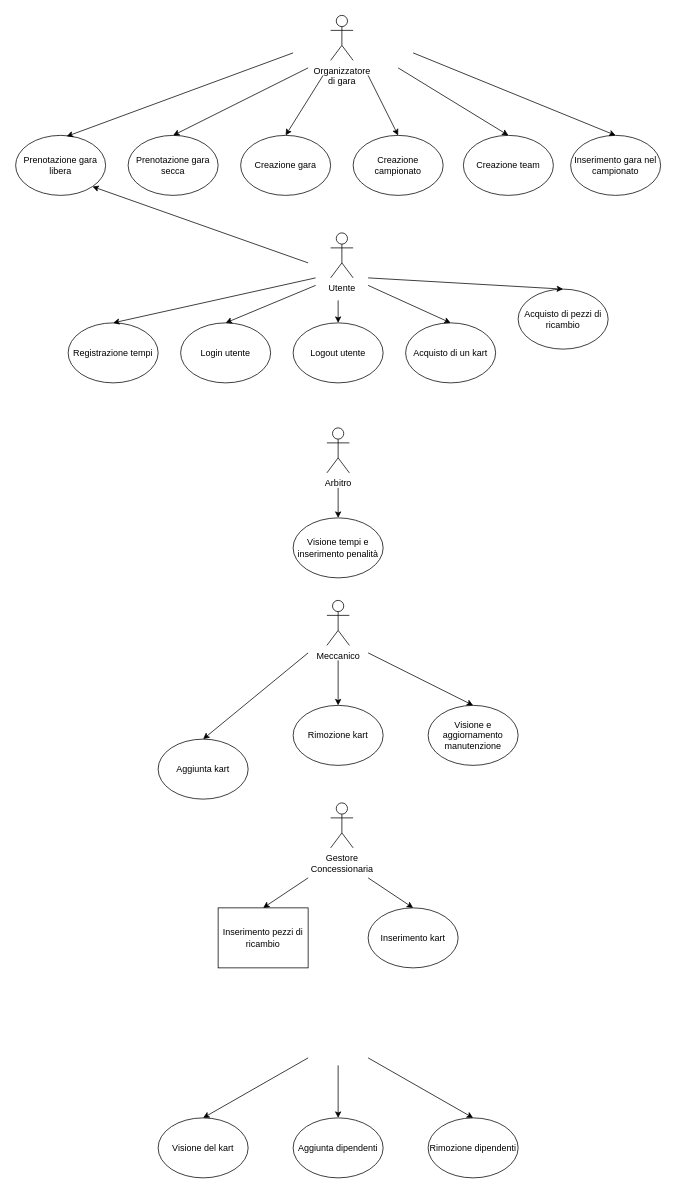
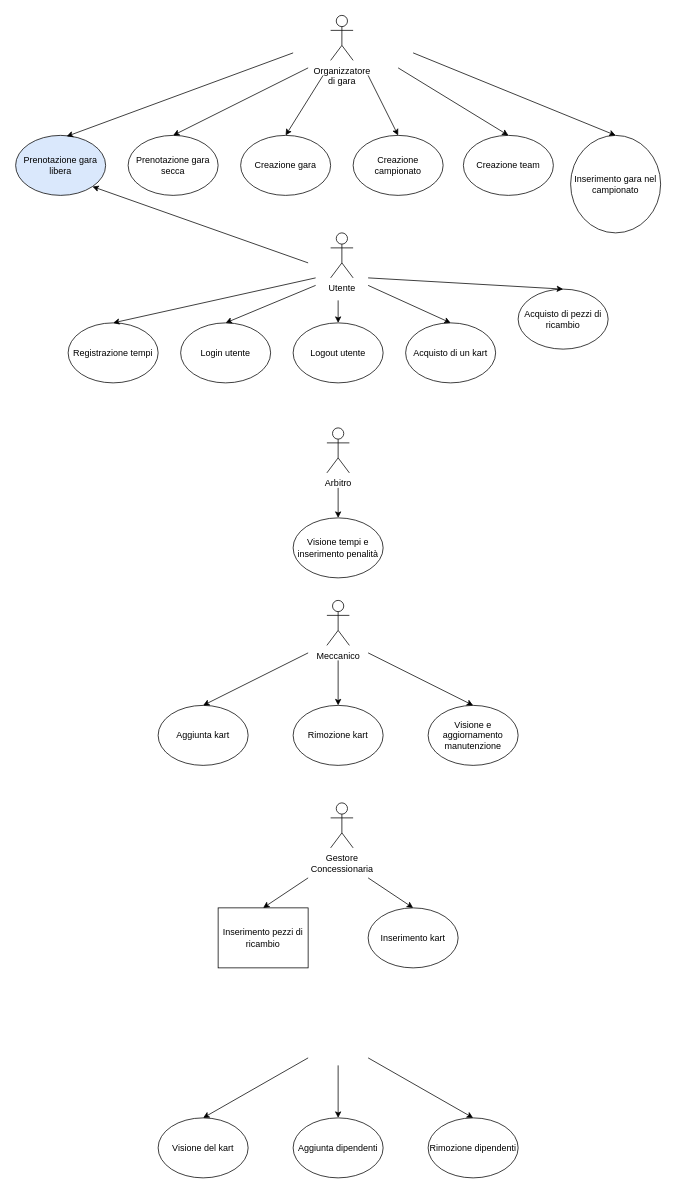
  <mxCell id="0" />
  <mxCell id="1" parent="0" />
  <mxCell id="2" value="Meccanico" style="shape=umlActor;verticalLabelPosition=bottom;verticalAlign=top;html=1;outlineConnect=0;" vertex="1" parent="1"><mxGeometry x="435" y="800" width="30" height="60" as="geometry" /></mxCell>
  <mxCell id="3" value="Arbitro" style="shape=umlActor;verticalLabelPosition=bottom;verticalAlign=top;html=1;outlineConnect=0;" vertex="1" parent="1"><mxGeometry x="435" y="570" width="30" height="60" as="geometry" /></mxCell>
  <mxCell id="4" value="Prenotazione gara secca" style="ellipse;whiteSpace=wrap;html=1;" vertex="1" parent="1"><mxGeometry x="170" y="180" width="120" height="80" as="geometry" /></mxCell>
- <mxCell id="5" value="Prenotazione gara libera" style="ellipse;whiteSpace=wrap;html=1;" vertex="1" parent="1"><mxGeometry x="20" y="180" width="120" height="80" as="geometry" /></mxCell>
+ <mxCell id="5" value="Prenotazione gara libera" style="ellipse;whiteSpace=wrap;html=1;fillColor=#dae8fc;" vertex="1" parent="1"><mxGeometry x="20" y="180" width="120" height="80" as="geometry" /></mxCell>
  <mxCell id="6" value="Creazione gara" style="ellipse;whiteSpace=wrap;html=1;" vertex="1" parent="1"><mxGeometry x="320" y="180" width="120" height="80" as="geometry" /></mxCell>
  <mxCell id="7" value="Creazione campionato" style="ellipse;whiteSpace=wrap;html=1;" vertex="1" parent="1"><mxGeometry x="470" y="180" width="120" height="80" as="geometry" /></mxCell>
  <mxCell id="8" value="Creazione team" style="ellipse;whiteSpace=wrap;html=1;" vertex="1" parent="1"><mxGeometry x="617" y="180" width="120" height="80" as="geometry" /></mxCell>
- <mxCell id="9" value="Inserimento gara nel campionato" style="ellipse;whiteSpace=wrap;html=1;" vertex="1" parent="1"><mxGeometry x="760" y="180" width="120" height="80" as="geometry" /></mxCell>
+ <mxCell id="9" value="Inserimento gara nel campionato" style="ellipse;whiteSpace=wrap;html=1;" vertex="1" parent="1"><mxGeometry x="760" y="180" width="120" height="130" as="geometry" /></mxCell>
  <mxCell id="10" value="Organizzatore&lt;br&gt;di gara" style="shape=umlActor;verticalLabelPosition=bottom;verticalAlign=top;html=1;outlineConnect=0;" vertex="1" parent="1"><mxGeometry x="440" y="20" width="30" height="60" as="geometry" /></mxCell>
  <mxCell id="11" value="Gestore&lt;br&gt;Concessionaria" style="shape=umlActor;verticalLabelPosition=bottom;verticalAlign=top;html=1;outlineConnect=0;" vertex="1" parent="1"><mxGeometry x="440" y="1070" width="30" height="60" as="geometry" /></mxCell>
  <mxCell id="12" value="Utente" style="shape=umlActor;verticalLabelPosition=bottom;verticalAlign=top;html=1;outlineConnect=0;" vertex="1" parent="1"><mxGeometry x="440" y="310" width="30" height="60" as="geometry" /></mxCell>
  <mxCell id="13" value="Visione tempi e inserimento penalità" style="ellipse;whiteSpace=wrap;html=1;" vertex="1" parent="1"><mxGeometry x="390" y="690" width="120" height="80" as="geometry" /></mxCell>
- <mxCell id="14" value="Aggiunta kart" style="ellipse;whiteSpace=wrap;html=1;" vertex="1" parent="1"><mxGeometry x="210" y="985" width="120" height="80" as="geometry" /></mxCell>
+ <mxCell id="14" value="Aggiunta kart" style="ellipse;whiteSpace=wrap;html=1;" vertex="1" parent="1"><mxGeometry x="210" y="940" width="120" height="80" as="geometry" /></mxCell>
  <mxCell id="15" value="Rimozione kart" style="ellipse;whiteSpace=wrap;html=1;" vertex="1" parent="1"><mxGeometry x="390" y="940" width="120" height="80" as="geometry" /></mxCell>
  <mxCell id="16" value="Visione e aggiornamento manutenzione" style="ellipse;whiteSpace=wrap;html=1;" vertex="1" parent="1"><mxGeometry x="570" y="940" width="120" height="80" as="geometry" /></mxCell>
  <mxCell id="17" value="Registrazione tempi" style="ellipse;whiteSpace=wrap;html=1;" vertex="1" parent="1"><mxGeometry x="90" y="430" width="120" height="80" as="geometry" /></mxCell>
  <mxCell id="18" value="Login utente" style="ellipse;whiteSpace=wrap;html=1;" vertex="1" parent="1"><mxGeometry x="240" y="430" width="120" height="80" as="geometry" /></mxCell>
  <mxCell id="19" value="Logout&lt;span style=&quot;background-color: transparent; color: light-dark(rgb(0, 0, 0), rgb(255, 255, 255));&quot;&gt;&amp;nbsp;utente&lt;/span&gt;" style="ellipse;whiteSpace=wrap;html=1;" vertex="1" parent="1"><mxGeometry x="390" y="430" width="120" height="80" as="geometry" /></mxCell>
  <mxCell id="20" value="Acquisto di un kart" style="ellipse;whiteSpace=wrap;html=1;" vertex="1" parent="1"><mxGeometry x="540" y="430" width="120" height="80" as="geometry" /></mxCell>
  <mxCell id="21" value="Acquisto di pezzi di ricambio" style="ellipse;whiteSpace=wrap;html=1;" vertex="1" parent="1"><mxGeometry x="690" y="385" width="120" height="80" as="geometry" /></mxCell>
  <mxCell id="22" value="Visione del kart" style="ellipse;whiteSpace=wrap;html=1;" vertex="1" parent="1"><mxGeometry x="210" y="1490" width="120" height="80" as="geometry" /></mxCell>
  <mxCell id="23" value="Aggiunta dipendenti" style="ellipse;whiteSpace=wrap;html=1;" vertex="1" parent="1"><mxGeometry x="390" y="1490" width="120" height="80" as="geometry" /></mxCell>
  <mxCell id="24" value="Rimozione dipendenti" style="ellipse;whiteSpace=wrap;html=1;" vertex="1" parent="1"><mxGeometry x="570" y="1490" width="120" height="80" as="geometry" /></mxCell>
  <mxCell id="25" value="Inserimento kart" style="ellipse;whiteSpace=wrap;html=1;" vertex="1" parent="1"><mxGeometry x="490" y="1210" width="120" height="80" as="geometry" /></mxCell>
  <mxCell id="26" value="Inserimento pezzi di ricambio" style="whiteSpace=wrap;html=1;rounded=0;" vertex="1" parent="1"><mxGeometry x="290" y="1210" width="120" height="80" as="geometry" /></mxCell>
  <mxCell id="27" value="" style="endArrow=classic;html=1;rounded=0;entryX=0.5;entryY=0;entryDx=0;entryDy=0;" edge="1" parent="1" target="6"><mxGeometry width="50" height="50" relative="1" as="geometry"><mxPoint x="430" y="100" as="sourcePoint" /><mxPoint x="430" y="140" as="targetPoint" /></mxGeometry></mxCell>
  <mxCell id="28" value="" style="endArrow=classic;html=1;rounded=0;entryX=0.5;entryY=0;entryDx=0;entryDy=0;" edge="1" parent="1" target="8"><mxGeometry width="50" height="50" relative="1" as="geometry"><mxPoint x="530" y="90" as="sourcePoint" /><mxPoint x="430" y="140" as="targetPoint" /></mxGeometry></mxCell>
  <mxCell id="29" value="" style="endArrow=classic;html=1;rounded=0;entryX=0.5;entryY=0;entryDx=0;entryDy=0;" edge="1" parent="1" target="9"><mxGeometry width="50" height="50" relative="1" as="geometry"><mxPoint x="550" y="70" as="sourcePoint" /><mxPoint x="430" y="140" as="targetPoint" /></mxGeometry></mxCell>
  <mxCell id="30" value="" style="endArrow=classic;html=1;rounded=0;entryX=0.567;entryY=0.017;entryDx=0;entryDy=0;entryPerimeter=0;" edge="1" parent="1" target="5"><mxGeometry width="50" height="50" relative="1" as="geometry"><mxPoint x="390" y="70" as="sourcePoint" /><mxPoint x="430" y="140" as="targetPoint" /></mxGeometry></mxCell>
  <mxCell id="31" value="" style="endArrow=classic;html=1;rounded=0;entryX=0.5;entryY=0;entryDx=0;entryDy=0;" edge="1" parent="1" target="4"><mxGeometry width="50" height="50" relative="1" as="geometry"><mxPoint x="410" y="90" as="sourcePoint" /><mxPoint x="430" y="140" as="targetPoint" /></mxGeometry></mxCell>
  <mxCell id="32" value="" style="endArrow=classic;html=1;rounded=0;entryX=0.5;entryY=0;entryDx=0;entryDy=0;" edge="1" parent="1" target="7"><mxGeometry width="50" height="50" relative="1" as="geometry"><mxPoint x="490" y="100" as="sourcePoint" /><mxPoint x="430" y="140" as="targetPoint" /></mxGeometry></mxCell>
  <mxCell id="33" value="" style="endArrow=classic;html=1;rounded=0;entryX=0.5;entryY=0;entryDx=0;entryDy=0;" edge="1" parent="1" target="17"><mxGeometry width="50" height="50" relative="1" as="geometry"><mxPoint x="420" y="370" as="sourcePoint" /><mxPoint x="430" y="300" as="targetPoint" /></mxGeometry></mxCell>
  <mxCell id="34" value="" style="endArrow=classic;html=1;rounded=0;entryX=0.5;entryY=0;entryDx=0;entryDy=0;" edge="1" parent="1" target="18"><mxGeometry width="50" height="50" relative="1" as="geometry"><mxPoint x="420" y="380" as="sourcePoint" /><mxPoint x="490" y="300" as="targetPoint" /></mxGeometry></mxCell>
  <mxCell id="35" value="" style="endArrow=classic;html=1;rounded=0;entryX=1;entryY=1;entryDx=0;entryDy=0;" edge="1" parent="1" target="5"><mxGeometry width="50" height="50" relative="1" as="geometry"><mxPoint x="410" y="350" as="sourcePoint" /><mxPoint x="180" y="350" as="targetPoint" /></mxGeometry></mxCell>
  <mxCell id="36" value="" style="endArrow=classic;html=1;rounded=0;entryX=0.5;entryY=0;entryDx=0;entryDy=0;" edge="1" parent="1" target="19"><mxGeometry width="50" height="50" relative="1" as="geometry"><mxPoint x="450" y="400" as="sourcePoint" /><mxPoint x="490" y="300" as="targetPoint" /></mxGeometry></mxCell>
  <mxCell id="37" value="" style="endArrow=classic;html=1;rounded=0;entryX=0.5;entryY=0;entryDx=0;entryDy=0;" edge="1" parent="1" target="20"><mxGeometry width="50" height="50" relative="1" as="geometry"><mxPoint x="490" y="380" as="sourcePoint" /><mxPoint x="490" y="300" as="targetPoint" /></mxGeometry></mxCell>
  <mxCell id="38" value="" style="endArrow=classic;html=1;rounded=0;entryX=0.5;entryY=0;entryDx=0;entryDy=0;" edge="1" parent="1" target="21"><mxGeometry width="50" height="50" relative="1" as="geometry"><mxPoint x="490" y="370" as="sourcePoint" /><mxPoint x="490" y="300" as="targetPoint" /></mxGeometry></mxCell>
  <mxCell id="39" value="" style="endArrow=classic;html=1;rounded=0;entryX=0.5;entryY=0;entryDx=0;entryDy=0;" edge="1" parent="1" target="13"><mxGeometry width="50" height="50" relative="1" as="geometry"><mxPoint x="450" y="650" as="sourcePoint" /><mxPoint x="490" y="630" as="targetPoint" /></mxGeometry></mxCell>
  <mxCell id="40" value="" style="endArrow=classic;html=1;rounded=0;entryX=0.5;entryY=0;entryDx=0;entryDy=0;" edge="1" parent="1" target="14"><mxGeometry width="50" height="50" relative="1" as="geometry"><mxPoint x="410" y="870" as="sourcePoint" /><mxPoint x="430" y="920" as="targetPoint" /></mxGeometry></mxCell>
  <mxCell id="41" value="" style="endArrow=classic;html=1;rounded=0;entryX=0.5;entryY=0;entryDx=0;entryDy=0;" edge="1" parent="1" target="16"><mxGeometry width="50" height="50" relative="1" as="geometry"><mxPoint x="490" y="870" as="sourcePoint" /><mxPoint x="630" y="860" as="targetPoint" /></mxGeometry></mxCell>
  <mxCell id="42" value="" style="endArrow=classic;html=1;rounded=0;entryX=0.5;entryY=0;entryDx=0;entryDy=0;" edge="1" parent="1" target="15"><mxGeometry width="50" height="50" relative="1" as="geometry"><mxPoint x="450" y="880" as="sourcePoint" /><mxPoint x="430" y="920" as="targetPoint" /></mxGeometry></mxCell>
  <mxCell id="43" value="" style="endArrow=classic;html=1;rounded=0;entryX=0.5;entryY=0;entryDx=0;entryDy=0;" edge="1" parent="1" target="26"><mxGeometry width="50" height="50" relative="1" as="geometry"><mxPoint x="410" y="1170" as="sourcePoint" /><mxPoint x="440" y="1020" as="targetPoint" /></mxGeometry></mxCell>
  <mxCell id="44" value="" style="endArrow=classic;html=1;rounded=0;entryX=0.5;entryY=0;entryDx=0;entryDy=0;" edge="1" parent="1" target="25"><mxGeometry width="50" height="50" relative="1" as="geometry"><mxPoint x="490" y="1170" as="sourcePoint" /><mxPoint x="440" y="1020" as="targetPoint" /></mxGeometry></mxCell>
  <mxCell id="45" value="" style="endArrow=classic;html=1;rounded=0;entryX=0.5;entryY=0;entryDx=0;entryDy=0;" edge="1" parent="1" target="22"><mxGeometry width="50" height="50" relative="1" as="geometry"><mxPoint x="410" y="1410" as="sourcePoint" /><mxPoint x="440" y="1320" as="targetPoint" /></mxGeometry></mxCell>
  <mxCell id="46" value="" style="endArrow=classic;html=1;rounded=0;entryX=0.5;entryY=0;entryDx=0;entryDy=0;" edge="1" parent="1" target="23"><mxGeometry width="50" height="50" relative="1" as="geometry"><mxPoint x="450" y="1420" as="sourcePoint" /><mxPoint x="440" y="1320" as="targetPoint" /></mxGeometry></mxCell>
  <mxCell id="47" value="" style="endArrow=classic;html=1;rounded=0;entryX=0.5;entryY=0;entryDx=0;entryDy=0;" edge="1" parent="1" target="24"><mxGeometry width="50" height="50" relative="1" as="geometry"><mxPoint x="490" y="1410" as="sourcePoint" /><mxPoint x="440" y="1320" as="targetPoint" /></mxGeometry></mxCell>
